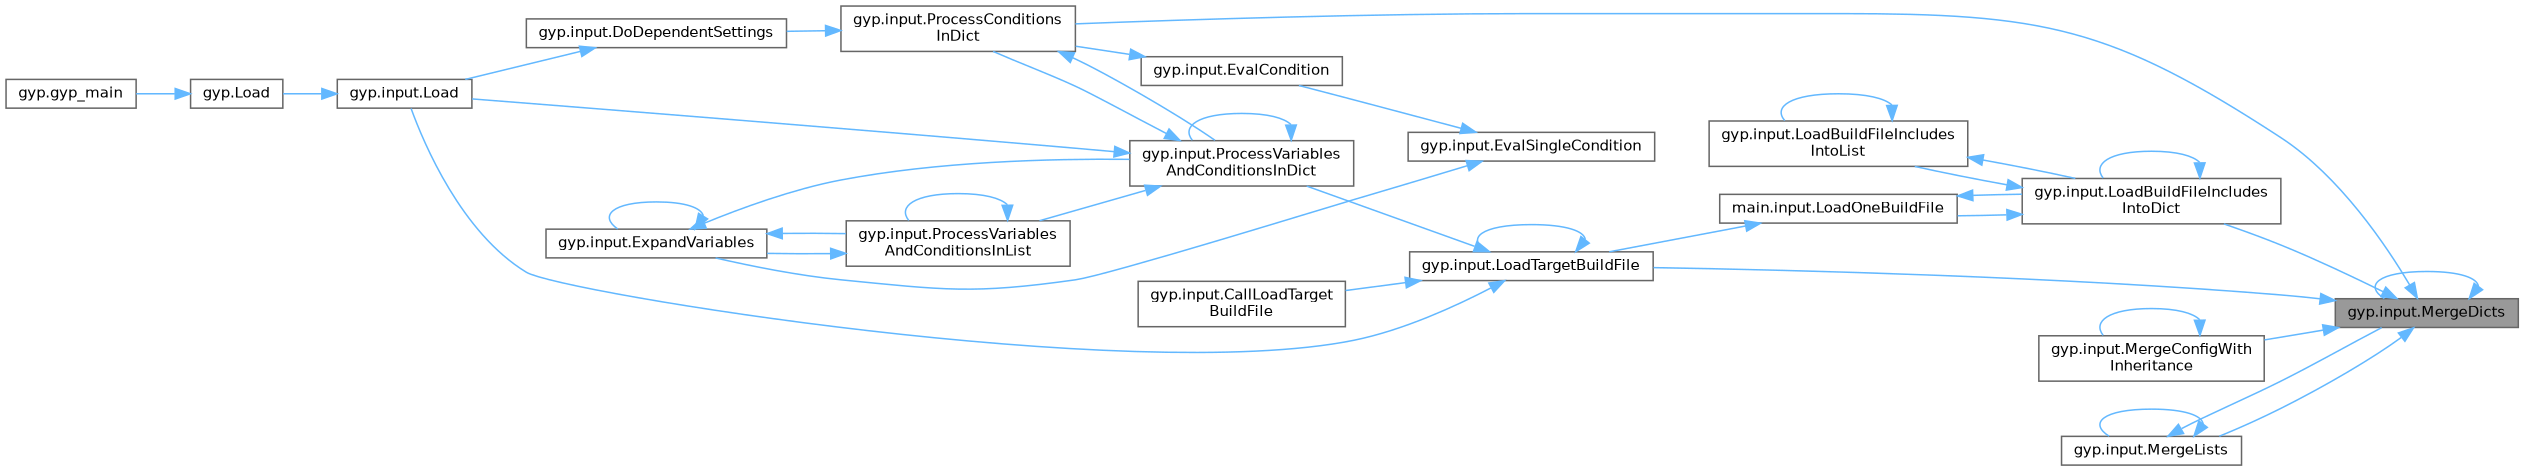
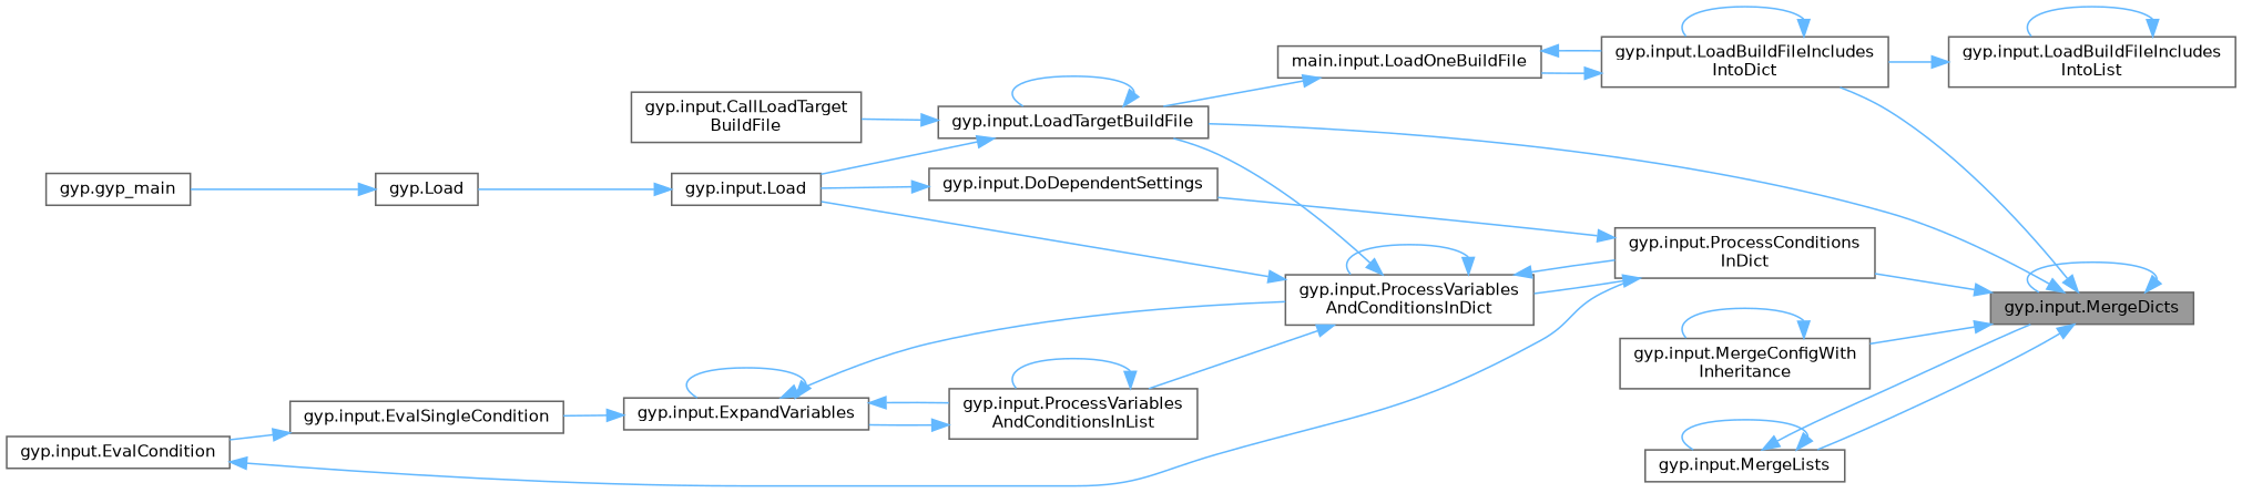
  digraph {
    rankdir=RL
    node [color=grey40 fillcolor=white fontname=Helvetica fontsize=10 shape=box style=filled]
    edge [color=steelblue1 dir=back fontname=Helvetica fontsize=10 labelfontname=Helvetica labelfontsize=10 style=solid]
    n1 [color=gray40 fillcolor=grey60 fontcolor=black height=0.2 label="gyp.input.MergeDicts" width=0.4]
    n2 [height=0.2 label="gyp.input.LoadBuildFileIncludes\lIntoDict" width=0.4]
    n3 [height=0.2 label="gyp.input.LoadTargetBuildFile" width=0.4]
    n4 [height=0.2 label="gyp.input.MergeConfigWith\lInheritance" width=0.4]
    n5 [height=0.2 label="gyp.input.MergeLists" width=0.4]
    n6 [height=0.2 label="gyp.input.ProcessConditions\lInDict" width=0.4]
    n7 [height=0.2 label="gyp.input.DoDependentSettings" width=0.4]
    n8 [height=0.2 label="gyp.input.Load" width=0.4]
    n9 [height=0.2 label="gyp.input.LoadBuildFileIncludes\lIntoList" width=0.4]
    n10 [height=0.2 label="main.input.LoadOneBuildFile" width=0.4]
    n11 [height=0.2 label="gyp.input.CallLoadTarget\lBuildFile" width=0.4]
    n12 [height=0.2 label="gyp.input.ProcessVariables\lAndConditionsInDict" width=0.4]
    n13 [height=0.2 label="gyp.Load" width=0.4]
    n14 [height=0.2 label="gyp.gyp_main" width=0.4]
    n15 [height=0.2 label="gyp.input.ProcessVariables\lAndConditionsInList" width=0.4]
    n16 [height=0.2 label="gyp.input.ExpandVariables" width=0.4]
    n17 [height=0.2 label="gyp.input.EvalSingleCondition" width=0.4]
    n18 [height=0.2 label="gyp.input.EvalCondition" width=0.4]
    n1 -> n1
    n1 -> n2
    n1 -> n3
    n1 -> n4
    n1 -> n5
    n1 -> n6
    n2 -> n2
-   n2 -> n9
    n2 -> n10
    n3 -> n3
    n3 -> n8
    n3 -> n11
    n4 -> n4
    n5 -> n1
    n5 -> n5
    n6 -> n7
    n6 -> n12
    n7 -> n8
    n8 -> n13
    n9 -> n2
    n9 -> n9
    n10 -> n2
    n10 -> n3
-   n3 -> n12
+   n12 -> n3
    n12 -> n6
    n12 -> n8
    n12 -> n12
    n12 -> n15
    n13 -> n14
    n15 -> n15
    n15 -> n16
    n16 -> n12
    n16 -> n15
    n16 -> n16
-   n17 -> n16
+   n16 -> n17
    n17 -> n18
    n18 -> n6
  }
